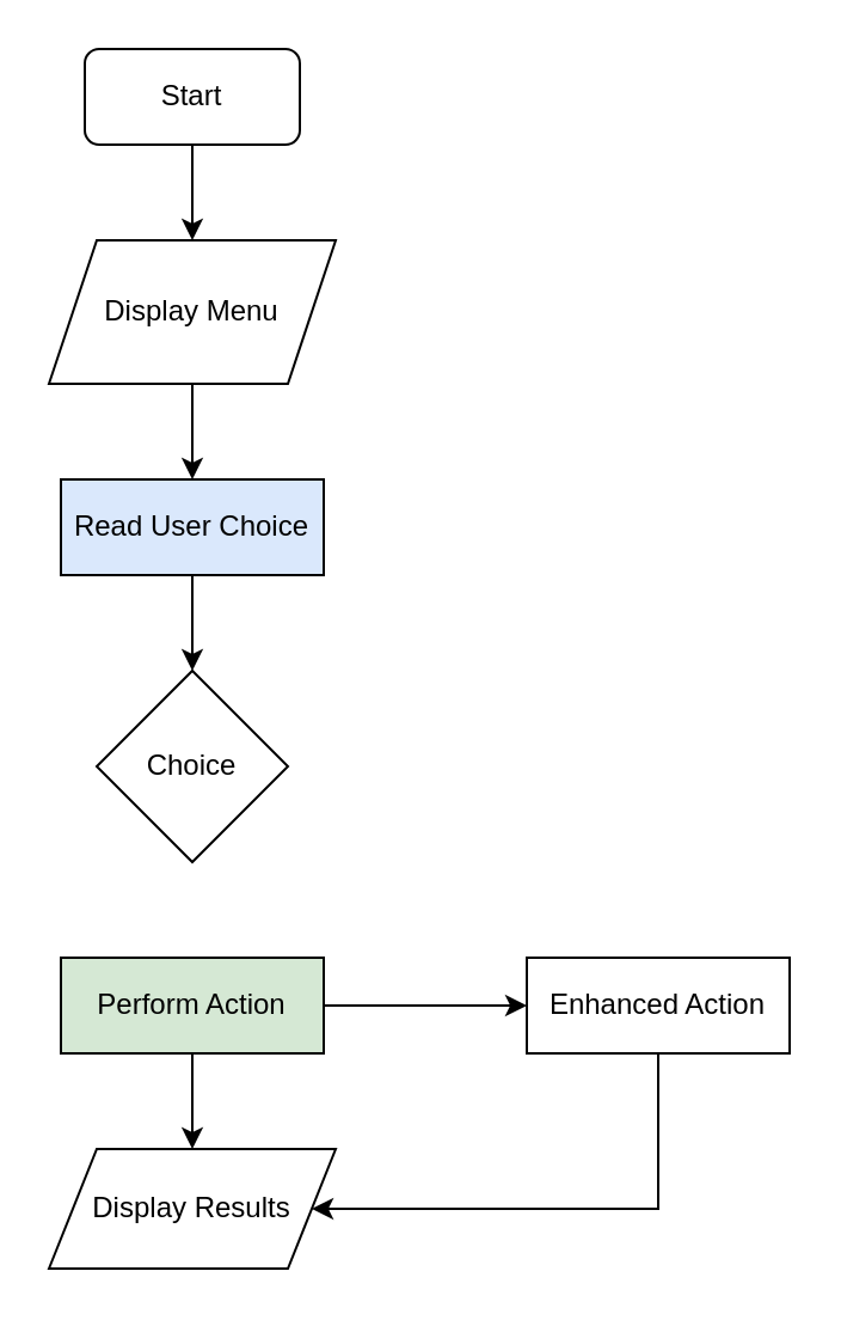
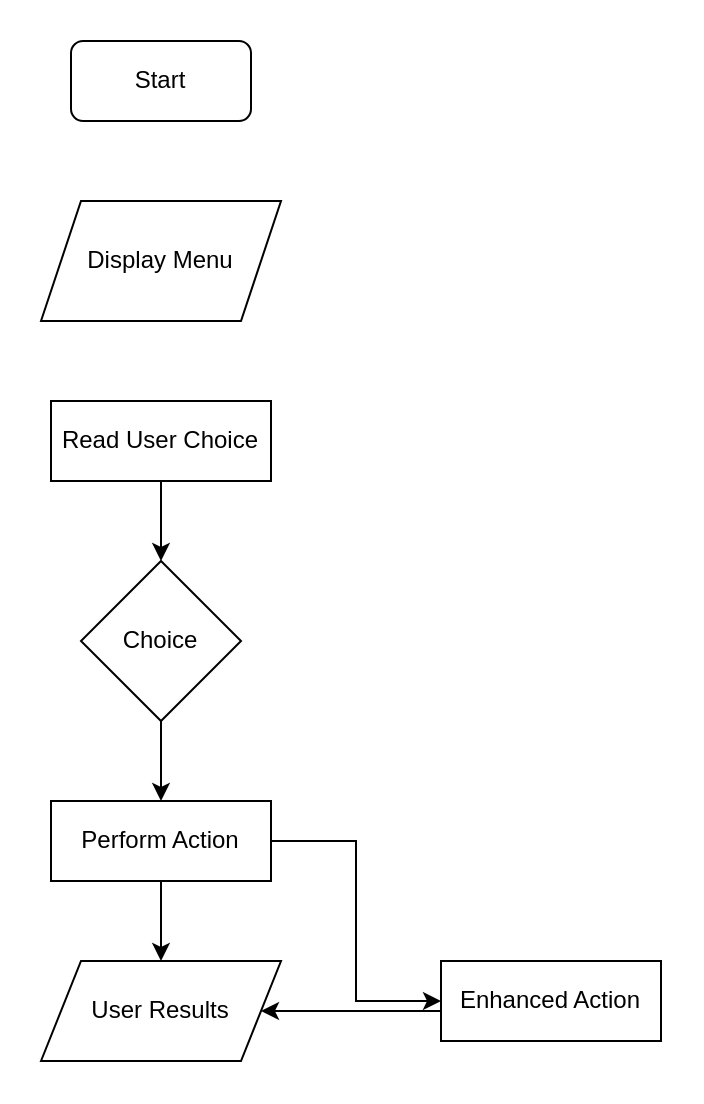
  <mxCell id="0" />
  <mxCell id="1" parent="0" />
- <mxCell id="2" style="edgeStyle=orthogonalEdgeStyle;rounded=0;orthogonalLoop=1;jettySize=auto;html=1;exitX=0.5;exitY=1;exitDx=0;exitDy=0;entryX=0.5;entryY=0;entryDx=0;entryDy=0;" parent="1" source="3" target="5" edge="1"><mxGeometry relative="1" as="geometry" /></mxCell>
  <mxCell id="3" value="Start" style="rounded=1;whiteSpace=wrap;html=1;" parent="1" vertex="1"><mxGeometry x="35" y="20" width="90" height="40" as="geometry" /></mxCell>
- <mxCell id="4" style="edgeStyle=orthogonalEdgeStyle;rounded=0;orthogonalLoop=1;jettySize=auto;html=1;exitX=0.5;exitY=1;exitDx=0;exitDy=0;entryX=0.5;entryY=0;entryDx=0;entryDy=0;" parent="1" source="5" target="7" edge="1"><mxGeometry relative="1" as="geometry" /></mxCell>
  <mxCell id="5" value="Display Menu" style="shape=parallelogram;perimeter=parallelogramPerimeter;whiteSpace=wrap;html=1;fixedSize=1;" parent="1" vertex="1"><mxGeometry x="20" y="100" width="120" height="60" as="geometry" /></mxCell>
  <mxCell id="6" style="edgeStyle=orthogonalEdgeStyle;rounded=0;orthogonalLoop=1;jettySize=auto;html=1;exitX=0.5;exitY=1;exitDx=0;exitDy=0;entryX=0.5;entryY=0;entryDx=0;entryDy=0;" parent="1" source="7" target="9" edge="1"><mxGeometry relative="1" as="geometry" /></mxCell>
- <mxCell id="7" value="Read User Choice" style="rounded=0;whiteSpace=wrap;html=1;fillColor=#dae8fc;" parent="1" vertex="1"><mxGeometry x="25" y="200" width="110" height="40" as="geometry" /></mxCell>
+ <mxCell id="7" value="Read User Choice" style="rounded=0;whiteSpace=wrap;html=1;" parent="1" vertex="1"><mxGeometry x="25" y="200" width="110" height="40" as="geometry" /></mxCell>
+ <mxCell id="8" style="edgeStyle=orthogonalEdgeStyle;rounded=0;orthogonalLoop=1;jettySize=auto;html=1;exitX=0.5;exitY=1;exitDx=0;exitDy=0;entryX=0.5;entryY=0;entryDx=0;entryDy=0;" parent="1" source="9" target="12" edge="1"><mxGeometry relative="1" as="geometry" /></mxCell>
  <mxCell id="9" value="Choice" style="rhombus;whiteSpace=wrap;html=1;" parent="1" vertex="1"><mxGeometry x="40" y="280" width="80" height="80" as="geometry" /></mxCell>
  <mxCell id="10" style="edgeStyle=orthogonalEdgeStyle;rounded=0;orthogonalLoop=1;jettySize=auto;html=1;exitX=0.5;exitY=1;exitDx=0;exitDy=0;entryX=0.5;entryY=0;entryDx=0;entryDy=0;" parent="1" source="12" target="15" edge="1"><mxGeometry relative="1" as="geometry" /></mxCell>
  <mxCell id="11" style="edgeStyle=orthogonalEdgeStyle;rounded=0;orthogonalLoop=1;jettySize=auto;html=1;exitX=1;exitY=0.5;exitDx=0;exitDy=0;entryX=0;entryY=0.5;entryDx=0;entryDy=0;" parent="1" source="12" target="14" edge="1"><mxGeometry relative="1" as="geometry" /></mxCell>
- <mxCell id="12" value="Perform Action" style="rounded=0;whiteSpace=wrap;html=1;fillColor=#d5e8d4;" parent="1" vertex="1"><mxGeometry x="25" y="400" width="110" height="40" as="geometry" /></mxCell>
+ <mxCell id="12" value="Perform Action" style="rounded=0;whiteSpace=wrap;html=1;" parent="1" vertex="1"><mxGeometry x="25" y="400" width="110" height="40" as="geometry" /></mxCell>
  <mxCell id="13" style="edgeStyle=orthogonalEdgeStyle;rounded=0;orthogonalLoop=1;jettySize=auto;html=1;exitX=0.5;exitY=1;exitDx=0;exitDy=0;entryX=1;entryY=0.5;entryDx=0;entryDy=0;" parent="1" source="14" target="15" edge="1"><mxGeometry relative="1" as="geometry"><Array as="points"><mxPoint x="275" y="505" /></Array></mxGeometry></mxCell>
- <mxCell id="14" value="Enhanced Action" style="rounded=0;whiteSpace=wrap;html=1;" parent="1" vertex="1"><mxGeometry x="220" y="400" width="110" height="40" as="geometry" /></mxCell>
- <mxCell id="15" value="Display Results" style="shape=parallelogram;perimeter=parallelogramPerimeter;whiteSpace=wrap;html=1;fixedSize=1;" parent="1" vertex="1"><mxGeometry x="20" y="480" width="120" height="50" as="geometry" /></mxCell>
+ <mxCell id="14" value="Enhanced Action" style="rounded=0;whiteSpace=wrap;html=1;" parent="1" vertex="1"><mxGeometry x="220" y="480" width="110" height="40" as="geometry" /></mxCell>
+ <mxCell id="15" value="User Results" style="shape=parallelogram;perimeter=parallelogramPerimeter;whiteSpace=wrap;html=1;fixedSize=1;" parent="1" vertex="1"><mxGeometry x="20" y="480" width="120" height="50" as="geometry" /></mxCell>
